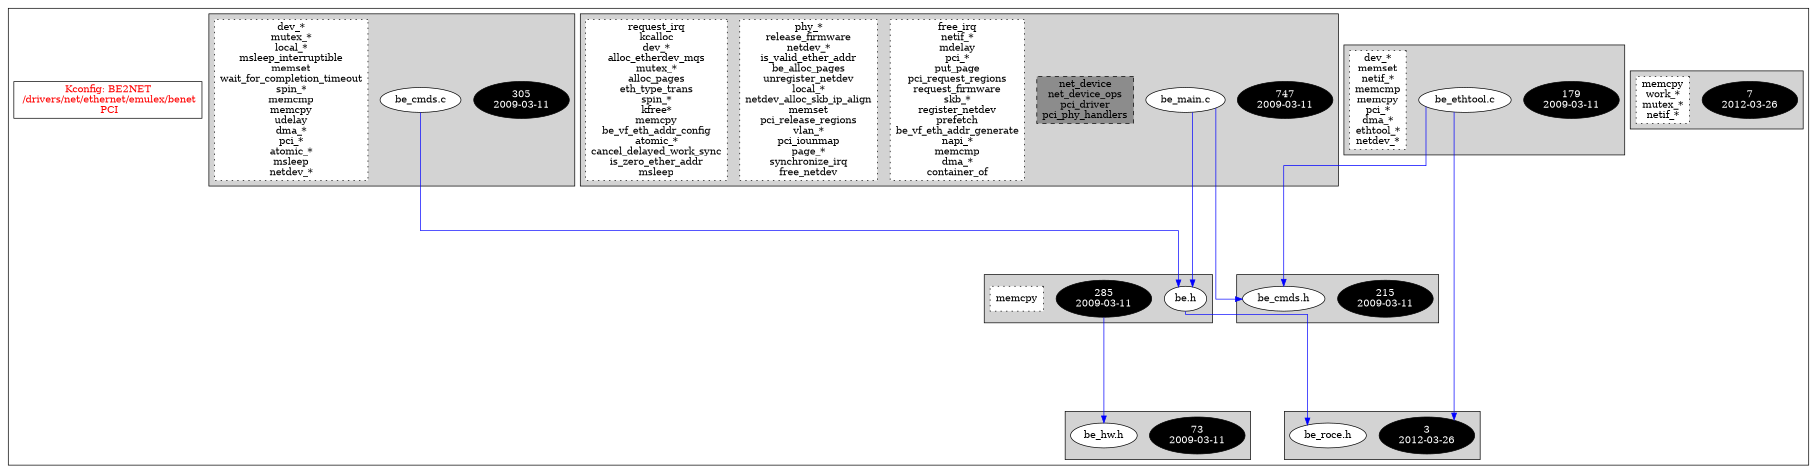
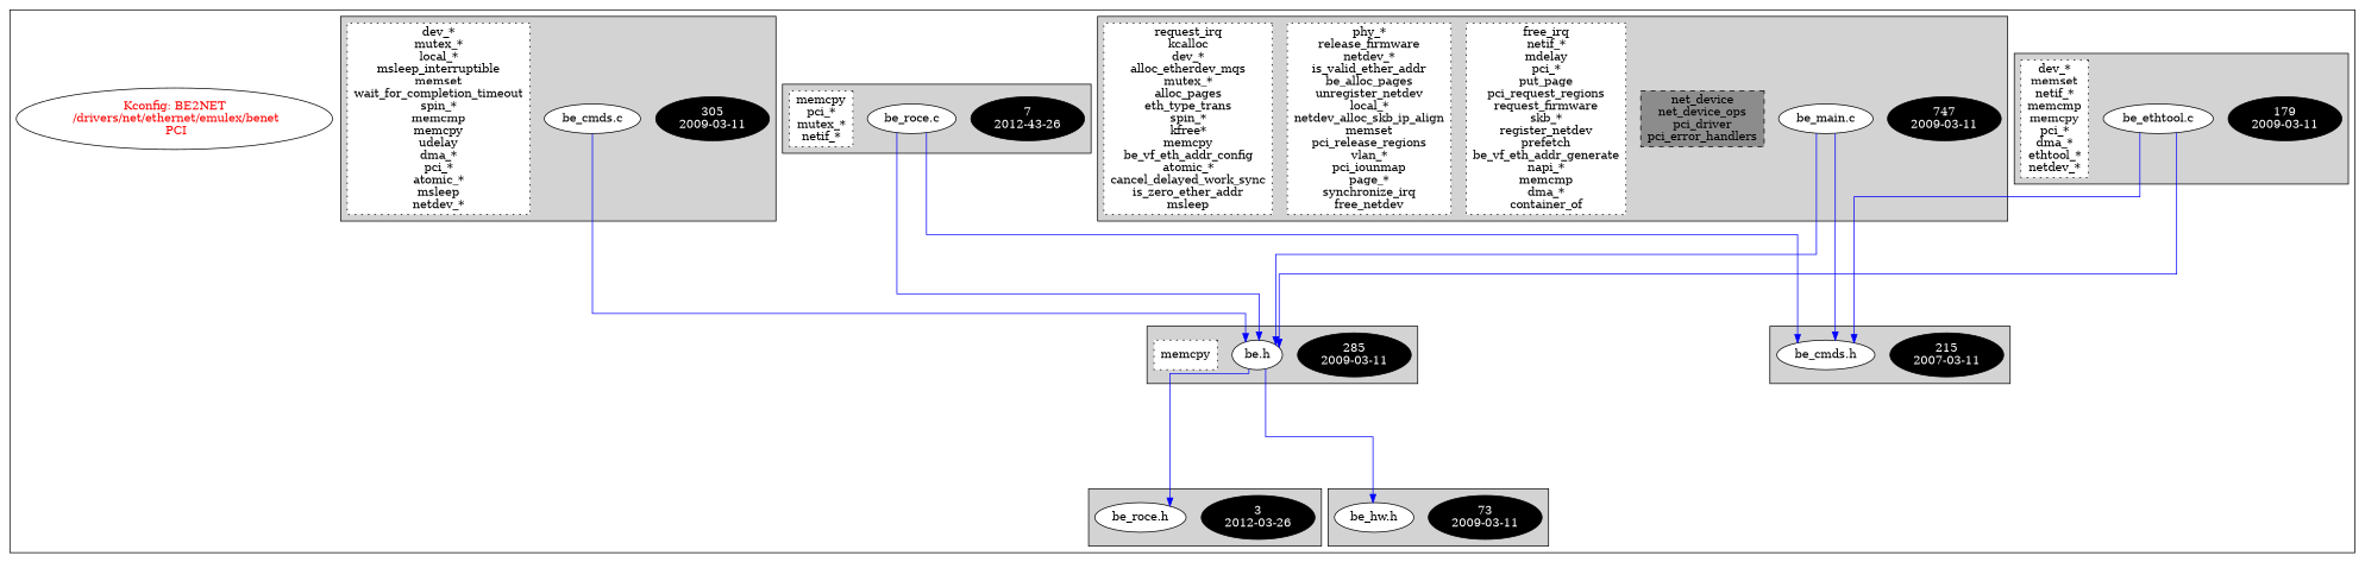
  digraph {
    ranksep=2
    splines=ortho
    node [fillcolor=white fontcolor=black style=filled]
    edge [color=blue]
    n1 [fillcolor=black fontcolor=white label="3\n2012-03-26"]
    n2 [label="be_roce.h\n"]
-   n3 [fillcolor=black fontcolor=white label="7\n2012-03-26"]
-   n5 [label="memcpy\nwork_*\nmutex_*\nnetif_*\n" shape=box style="filled,dotted"]
+   n3 [fillcolor=black fontcolor=white label="7\n2012-43-26"]
+   n4 [label="be_roce.c\n"]
+   n5 [label="memcpy\npci_*\nmutex_*\nnetif_*\n" shape=box style="filled,dotted"]
    n6 [fillcolor=black fontcolor=white label="285\n2009-03-11"]
    n7 [label="be.h\n"]
    n8 [label="memcpy\n" shape=box style="filled,dotted"]
    n9 [fillcolor=black fontcolor=white label="73\n2009-03-11"]
    n10 [label="be_hw.h\n"]
    n11 [fillcolor=black fontcolor=white label="179\n2009-03-11"]
    n12 [label="be_ethtool.c\n"]
    n13 [label="dev_*\nmemset\nnetif_*\nmemcmp\nmemcpy\npci_*\ndma_*\nethtool_*\nnetdev_*\n" shape=box style="filled,dotted"]
-   n14 [fillcolor=black fontcolor=white label="215\n2009-03-11"]
+   n14 [fillcolor=black fontcolor=white label="215\n2007-03-11"]
    n15 [label="be_cmds.h\n"]
    n16 [fillcolor=black fontcolor=white label="305\n2009-03-11"]
    n17 [label="be_cmds.c\n"]
    n18 [label="dev_*\nmutex_*\nlocal_*\nmsleep_interruptible\nmemset\nwait_for_completion_timeout\nspin_*\nmemcmp\nmemcpy\nudelay\ndma_*\npci_*\natomic_*\nmsleep\nnetdev_*\n" shape=box style="filled,dotted"]
    n19 [fillcolor=black fontcolor=white label="747\n2009-03-11"]
    n20 [label="be_main.c\n"]
-   n21 [fillcolor=grey55 label="net_device\nnet_device_ops\npci_driver\npci_phy_handlers\n" shape=box style="filled,dashed"]
+   n21 [fillcolor=grey55 label="net_device\nnet_device_ops\npci_driver\npci_error_handlers\n" shape=box style="filled,dashed"]
    n22 [label="free_irq\nnetif_*\nmdelay\npci_*\nput_page\npci_request_regions\nrequest_firmware\nskb_*\nregister_netdev\nprefetch\nbe_vf_eth_addr_generate\nnapi_*\nmemcmp\ndma_*\ncontainer_of\n" shape=box style="filled,dotted"]
    n23 [label="phy_*\nrelease_firmware\nnetdev_*\nis_valid_ether_addr\nbe_alloc_pages\nunregister_netdev\nlocal_*\nnetdev_alloc_skb_ip_align\nmemset\npci_release_regions\nvlan_*\npci_iounmap\npage_*\nsynchronize_irq\nfree_netdev\n" shape=box style="filled,dotted"]
    n24 [label="request_irq\nkcalloc\ndev_*\nalloc_etherdev_mqs\nmutex_*\nalloc_pages\neth_type_trans\nspin_*\nkfree*\nmemcpy\nbe_vf_eth_addr_config\natomic_*\ncancel_delayed_work_sync\nis_zero_ether_addr\nmsleep\n" shape=box style="filled,dotted"]
-   n25 [fontcolor=red label="Kconfig: BE2NET\n /drivers/net/ethernet/emulex/benet\n  PCI " shape=box fillcolor="" style=""]
+   n25 [fontcolor=red label="Kconfig: BE2NET\n /drivers/net/ethernet/emulex/benet\n  PCI " shape=ellipse fillcolor="" style=""]
    subgraph cluster_1 {
      n25
      subgraph cluster_2 {
        style=filled
        n1
        n2
      }
      subgraph cluster_3 {
        style=filled
        n3
+       n4
        n5
      }
      subgraph cluster_4 {
        style=filled
        n6
        n7
        n8
      }
      subgraph cluster_5 {
        style=filled
        n9
        n10
      }
      subgraph cluster_6 {
        style=filled
        n11
        n12
        n13
      }
      subgraph cluster_7 {
        style=filled
        n14
        n15
      }
      subgraph cluster_8 {
        style=filled
        n16
        n17
        n18
      }
      subgraph cluster_9 {
        style=filled
        n19
        n20
        n21
        n22
        n23
        n24
      }
    }
+   n4 -> n7
+   n4 -> n15
    n7 -> n2
-   n6 -> n10
-   n12 -> n1
+   n7 -> n10
+   n12 -> n7
    n12 -> n15
    n17 -> n7
    n20 -> n7
    n20 -> n15
  }
